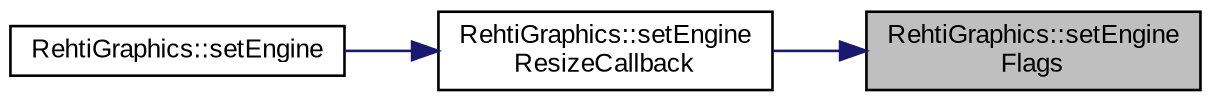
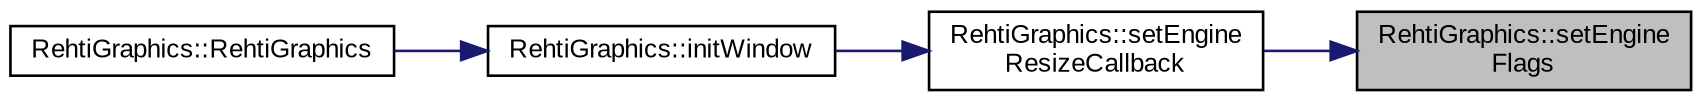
  digraph {
    fontname="Liberation Sans"
    rankdir=RL
    node [color=black fillcolor=white fontname="Liberation Sans" fontsize=10 shape=record style=filled]
    edge [color=midnightblue dir=back fontname="Liberation Sans" fontsize=10 labelfontname=Helvetica labelfontsize=10 style=solid]
    n1 [fillcolor=grey75 fontcolor=black height=0.2 label="RehtiGraphics::setEngine\lFlags" width=0.4]
    n2 [height=0.2 label="RehtiGraphics::setEngine\lResizeCallback" width=0.4]
-   n3 [height=0.2 label="RehtiGraphics::setEngine" width=0.4]
+   n3 [height=0.2 label="RehtiGraphics::initWindow" width=0.4]
+   n4 [height=0.2 label="RehtiGraphics::RehtiGraphics" width=0.4]
    n1 -> n2
    n2 -> n3
+   n3 -> n4
  }
